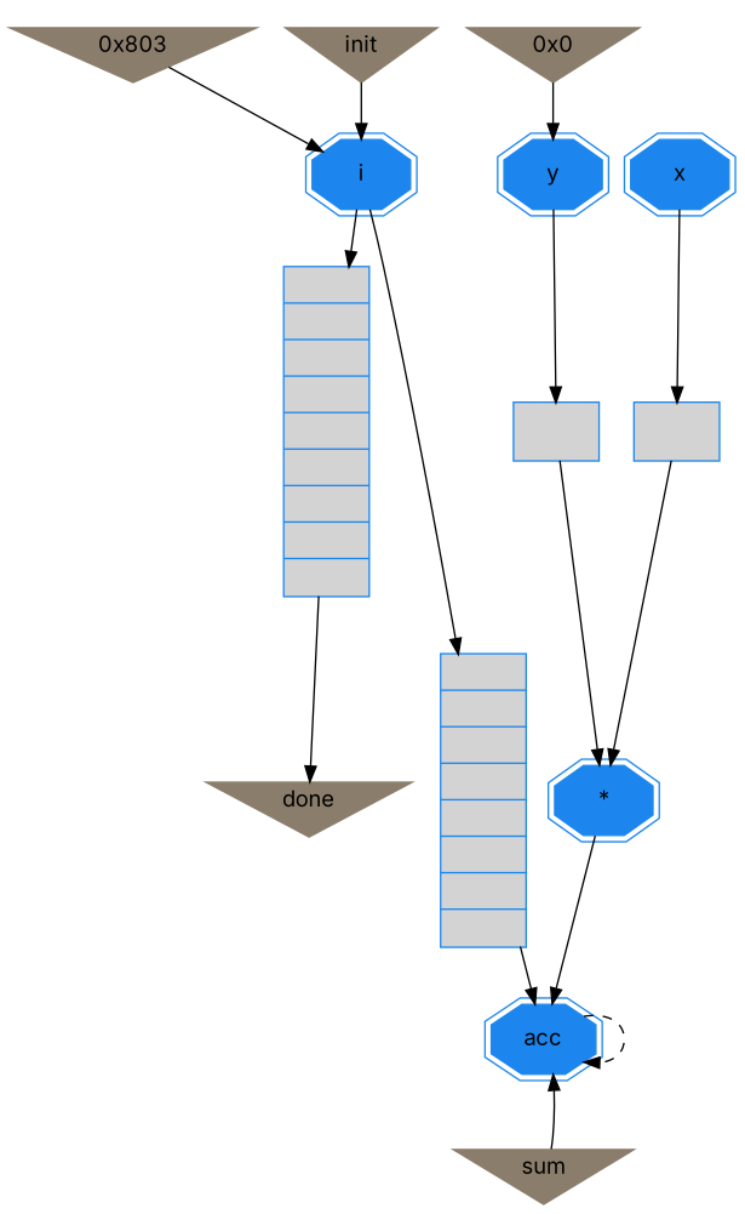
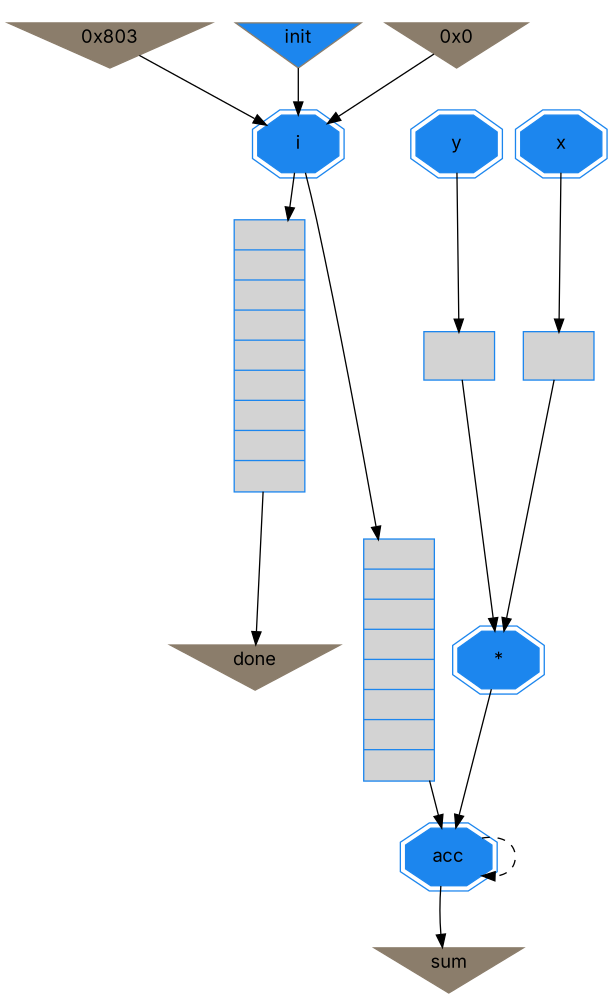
  digraph {
    fontname=Inter
    node [color=dodgerblue2 fontname=Inter shape=invtriangle style=filled]
    edge [fontname=Inter]
    n1 [color=bisque4 label="0x0"]
    n2 [label=i shape=doubleoctagon]
    n3 [fillcolor=lightgray label="{||||||||}" shape=record]
    n4 [fillcolor=lightgray label="{|||||||}" shape=record]
    n5 [fillcolor=lightgray label="{}" shape=record]
    n6 [label="*" shape=doubleoctagon]
    n7 [label=acc shape=doubleoctagon]
    n8 [color=bisque4 label=done]
    n9 [color=bisque4 label="0x803"]
    n10 [color=bisque4 label=sum]
    n11 [fillcolor=lightgray label="{}" shape=record]
    n12 [label=y shape=doubleoctagon]
    n13 [label=x shape=doubleoctagon]
-   n14 [color=bisque4 label=init]
-   n1 -> n12
+   n14 [color=bisque4 label=init fillcolor=dodgerblue2]
+   n1 -> n2
    n2 -> n3 [headport=input]
    n2 -> n4 [headport=input]
    n3 -> n8
    n4 -> n7
    n5 -> n6
    n6 -> n7
    n7 -> n7 [style=dashed]
-   n10 -> n7
+   n7 -> n10
    n9 -> n2
    n11 -> n6
    n12 -> n5 [headport=input]
    n13 -> n11 [headport=input]
    n14 -> n2
  }
